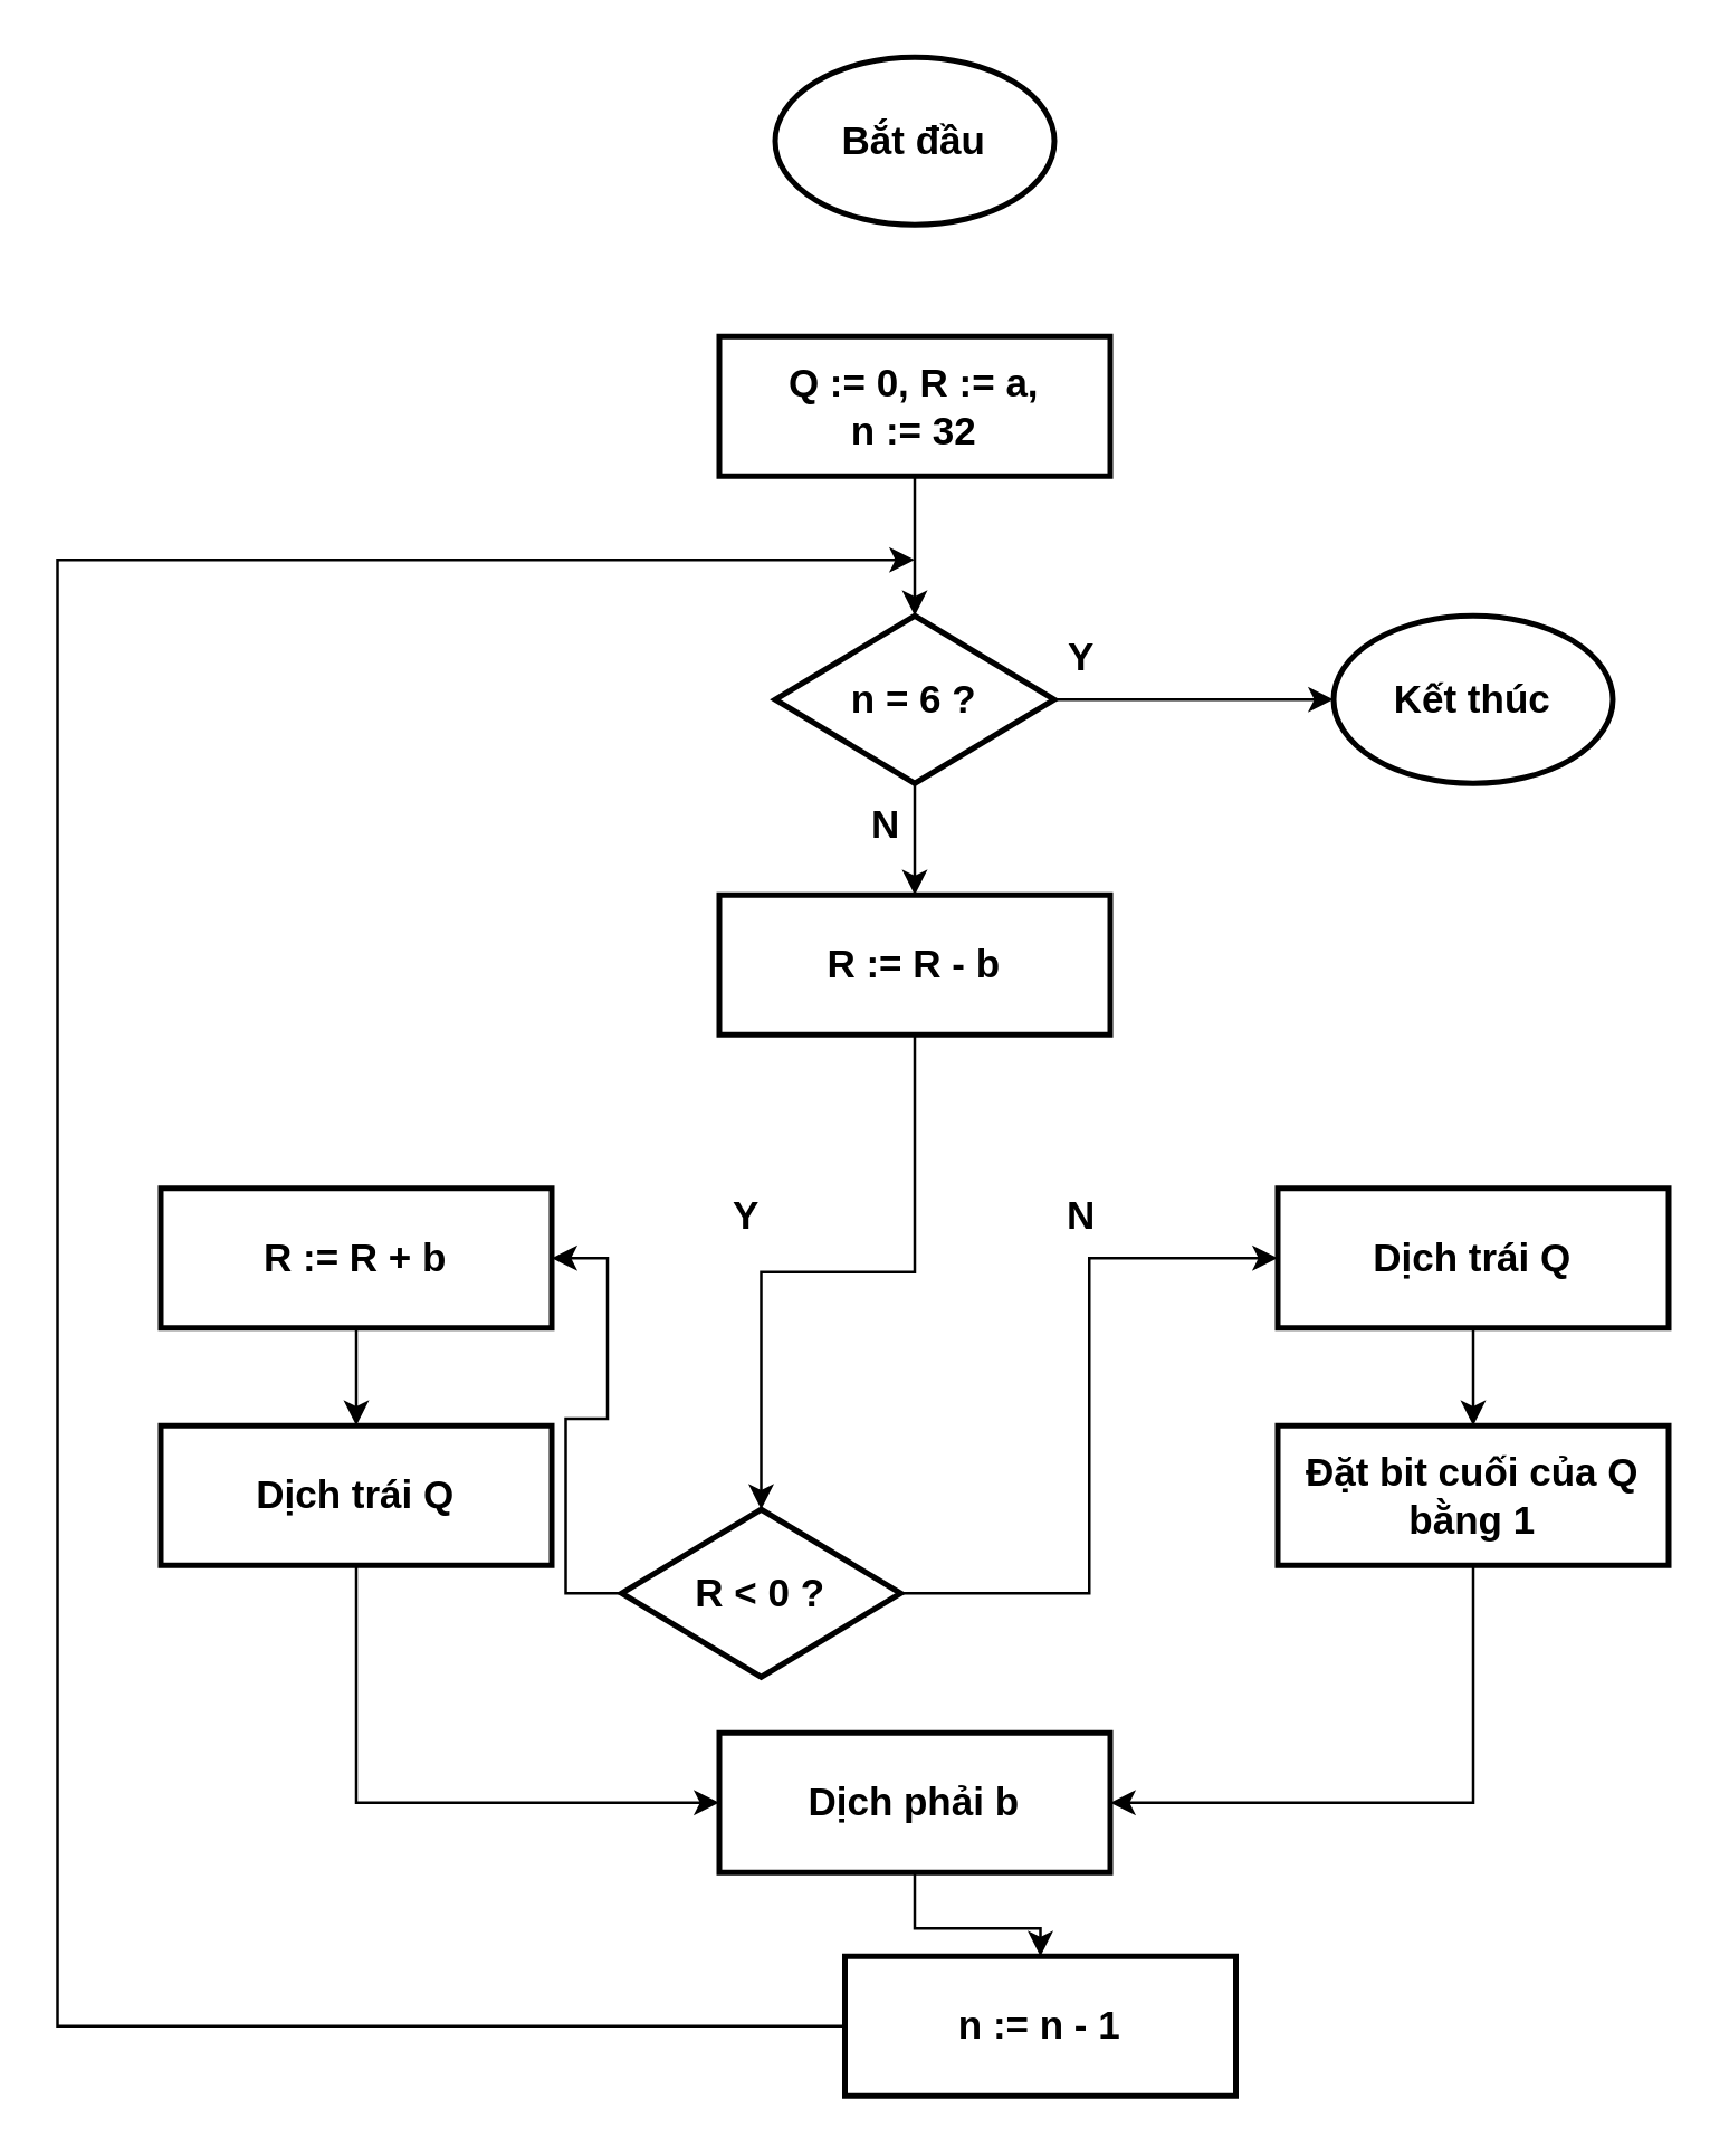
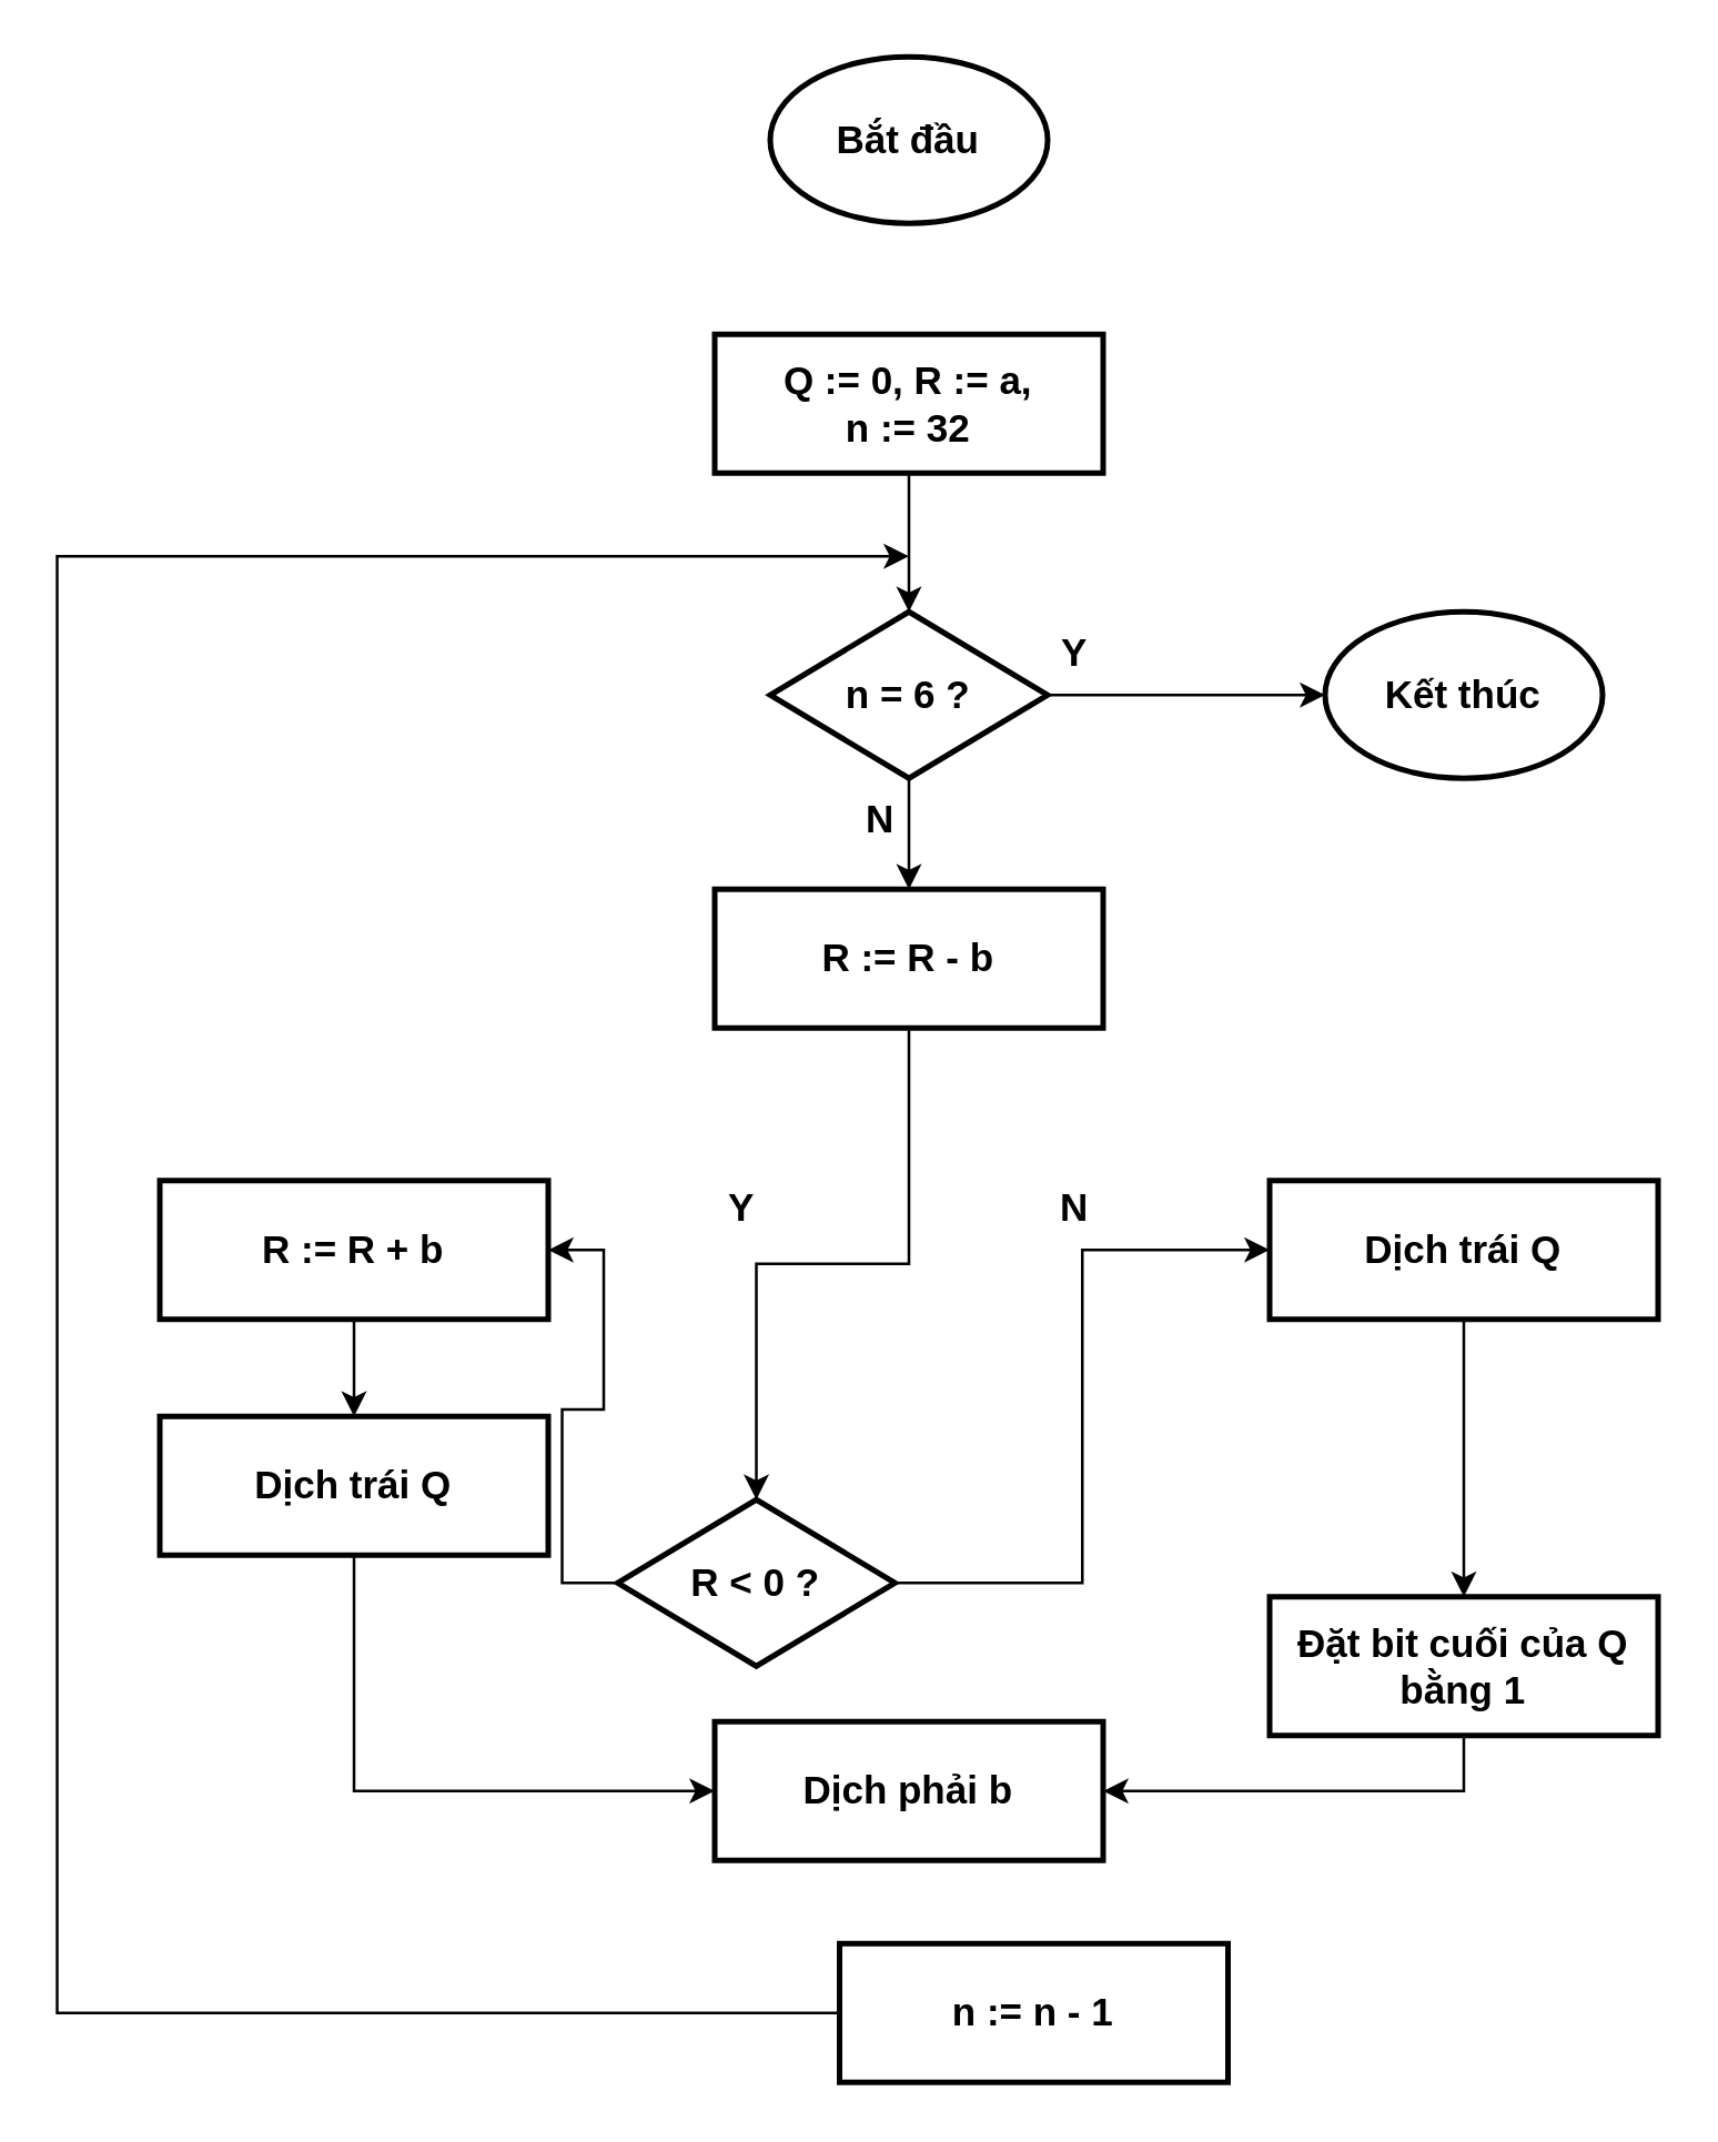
  <mxCell id="0" />
  <mxCell id="1" parent="0" />
  <mxCell id="2" value="Bắt đầu" style="strokeWidth=2;html=1;shape=mxgraph.flowchart.start_1;whiteSpace=wrap;fontStyle=1;fontSize=14;" vertex="1" parent="1"><mxGeometry x="277" y="20" width="100" height="60" as="geometry" /></mxCell>
  <mxCell id="3" value="Q := 0,&amp;nbsp;&lt;span style=&quot;background-color: initial;&quot;&gt;R := a,&lt;/span&gt;&lt;div&gt;&lt;span style=&quot;background-color: initial;&quot;&gt;n := 32&lt;/span&gt;&lt;/div&gt;" style="rounded=0;whiteSpace=wrap;html=1;absoluteArcSize=1;arcSize=14;strokeWidth=2;fontStyle=1;fontSize=14;" vertex="1" parent="1"><mxGeometry x="257" y="120" width="140" height="50" as="geometry" /></mxCell>
  <mxCell id="4" style="edgeStyle=orthogonalEdgeStyle;rounded=0;orthogonalLoop=1;jettySize=auto;html=1;exitX=1;exitY=0.5;exitDx=0;exitDy=0;exitPerimeter=0;" edge="1" parent="1" source="6" target="8"><mxGeometry relative="1" as="geometry" /></mxCell>
  <mxCell id="5" style="edgeStyle=orthogonalEdgeStyle;rounded=0;orthogonalLoop=1;jettySize=auto;html=1;exitX=0.5;exitY=1;exitDx=0;exitDy=0;exitPerimeter=0;entryX=0.5;entryY=0;entryDx=0;entryDy=0;" edge="1" parent="1" source="6" target="10"><mxGeometry relative="1" as="geometry" /></mxCell>
  <mxCell id="6" value="n = 6 ?" style="strokeWidth=2;html=1;shape=mxgraph.flowchart.decision;whiteSpace=wrap;fontStyle=1;fontSize=14;" vertex="1" parent="1"><mxGeometry x="277" y="220" width="100" height="60" as="geometry" /></mxCell>
  <mxCell id="7" style="edgeStyle=orthogonalEdgeStyle;rounded=0;orthogonalLoop=1;jettySize=auto;html=1;exitX=0.5;exitY=1;exitDx=0;exitDy=0;entryX=0.5;entryY=0;entryDx=0;entryDy=0;entryPerimeter=0;" edge="1" parent="1" source="3" target="6"><mxGeometry relative="1" as="geometry" /></mxCell>
  <mxCell id="8" value="Kết thúc" style="strokeWidth=2;html=1;shape=mxgraph.flowchart.start_1;whiteSpace=wrap;fontStyle=1;fontSize=14;" vertex="1" parent="1"><mxGeometry x="477" y="220" width="100" height="60" as="geometry" /></mxCell>
  <mxCell id="9" value="Y" style="text;html=1;align=center;verticalAlign=middle;whiteSpace=wrap;rounded=0;fontStyle=1;fontSize=14;" vertex="1" parent="1"><mxGeometry x="377" y="220" width="20" height="30" as="geometry" /></mxCell>
  <mxCell id="10" value="R := R - b" style="rounded=0;whiteSpace=wrap;html=1;absoluteArcSize=1;arcSize=14;strokeWidth=2;fontStyle=1;fontSize=14;" vertex="1" parent="1"><mxGeometry x="257" y="320" width="140" height="50" as="geometry" /></mxCell>
  <mxCell id="11" value="N" style="text;html=1;align=center;verticalAlign=middle;whiteSpace=wrap;rounded=0;fontStyle=1;fontSize=14;" vertex="1" parent="1"><mxGeometry x="307" y="280" width="20" height="30" as="geometry" /></mxCell>
  <mxCell id="12" style="edgeStyle=orthogonalEdgeStyle;rounded=0;orthogonalLoop=1;jettySize=auto;html=1;exitX=1;exitY=0.5;exitDx=0;exitDy=0;exitPerimeter=0;entryX=0;entryY=0.5;entryDx=0;entryDy=0;" edge="1" parent="1" source="14" target="17"><mxGeometry relative="1" as="geometry" /></mxCell>
  <mxCell id="13" style="edgeStyle=orthogonalEdgeStyle;rounded=0;orthogonalLoop=1;jettySize=auto;html=1;exitX=0;exitY=0.5;exitDx=0;exitDy=0;exitPerimeter=0;entryX=1;entryY=0.5;entryDx=0;entryDy=0;" edge="1" parent="1" source="14" target="20"><mxGeometry relative="1" as="geometry" /></mxCell>
  <mxCell id="14" value="R &amp;lt; 0 ?" style="strokeWidth=2;html=1;shape=mxgraph.flowchart.decision;whiteSpace=wrap;fontStyle=1;fontSize=14;" vertex="1" parent="1"><mxGeometry x="222" y="540" width="100" height="60" as="geometry" /></mxCell>
  <mxCell id="15" style="edgeStyle=orthogonalEdgeStyle;rounded=0;orthogonalLoop=1;jettySize=auto;html=1;exitX=0.5;exitY=1;exitDx=0;exitDy=0;entryX=0.5;entryY=0;entryDx=0;entryDy=0;entryPerimeter=0;" edge="1" parent="1" source="10" target="14"><mxGeometry relative="1" as="geometry" /></mxCell>
  <mxCell id="16" style="edgeStyle=orthogonalEdgeStyle;rounded=0;orthogonalLoop=1;jettySize=auto;html=1;exitX=0.5;exitY=1;exitDx=0;exitDy=0;entryX=0.5;entryY=0;entryDx=0;entryDy=0;" edge="1" parent="1" source="17" target="25"><mxGeometry relative="1" as="geometry" /></mxCell>
  <mxCell id="17" value="Dịch trái Q" style="rounded=0;whiteSpace=wrap;html=1;absoluteArcSize=1;arcSize=14;strokeWidth=2;fontStyle=1;fontSize=14;" vertex="1" parent="1"><mxGeometry x="457" y="425" width="140" height="50" as="geometry" /></mxCell>
  <mxCell id="18" value="N" style="text;html=1;align=center;verticalAlign=middle;whiteSpace=wrap;rounded=0;fontStyle=1;fontSize=14;" vertex="1" parent="1"><mxGeometry x="377" y="420" width="20" height="30" as="geometry" /></mxCell>
  <mxCell id="19" style="edgeStyle=orthogonalEdgeStyle;rounded=0;orthogonalLoop=1;jettySize=auto;html=1;exitX=0.5;exitY=1;exitDx=0;exitDy=0;entryX=0.5;entryY=0;entryDx=0;entryDy=0;" edge="1" parent="1" source="20" target="23"><mxGeometry relative="1" as="geometry" /></mxCell>
  <mxCell id="20" value="R := R + b" style="rounded=0;whiteSpace=wrap;html=1;absoluteArcSize=1;arcSize=14;strokeWidth=2;fontStyle=1;fontSize=14;" vertex="1" parent="1"><mxGeometry x="57" y="425" width="140" height="50" as="geometry" /></mxCell>
  <mxCell id="21" value="Y" style="text;html=1;align=center;verticalAlign=middle;whiteSpace=wrap;rounded=0;fontStyle=1;fontSize=14;" vertex="1" parent="1"><mxGeometry x="257" y="420" width="20" height="30" as="geometry" /></mxCell>
  <mxCell id="22" style="edgeStyle=orthogonalEdgeStyle;rounded=0;orthogonalLoop=1;jettySize=auto;html=1;exitX=0.5;exitY=1;exitDx=0;exitDy=0;entryX=0;entryY=0.5;entryDx=0;entryDy=0;" edge="1" parent="1" source="23" target="27"><mxGeometry relative="1" as="geometry" /></mxCell>
  <mxCell id="23" value="Dịch trái Q" style="rounded=0;whiteSpace=wrap;html=1;absoluteArcSize=1;arcSize=14;strokeWidth=2;fontStyle=1;fontSize=14;" vertex="1" parent="1"><mxGeometry x="57" y="510" width="140" height="50" as="geometry" /></mxCell>
  <mxCell id="24" style="edgeStyle=orthogonalEdgeStyle;rounded=0;orthogonalLoop=1;jettySize=auto;html=1;exitX=0.5;exitY=1;exitDx=0;exitDy=0;entryX=1;entryY=0.5;entryDx=0;entryDy=0;" edge="1" parent="1" source="25" target="27"><mxGeometry relative="1" as="geometry" /></mxCell>
- <mxCell id="25" value="Đặt bit cuối của Q&lt;div&gt;bằng 1&lt;/div&gt;" style="rounded=0;whiteSpace=wrap;html=1;absoluteArcSize=1;arcSize=14;strokeWidth=2;fontStyle=1;fontSize=14;" vertex="1" parent="1"><mxGeometry x="457" y="510" width="140" height="50" as="geometry" /></mxCell>
- <mxCell id="26" style="edgeStyle=orthogonalEdgeStyle;rounded=0;orthogonalLoop=1;jettySize=auto;html=1;exitX=0.5;exitY=1;exitDx=0;exitDy=0;entryX=0.5;entryY=0;entryDx=0;entryDy=0;" edge="1" parent="1" source="27" target="29"><mxGeometry relative="1" as="geometry" /></mxCell>
+ <mxCell id="25" value="Đặt bit cuối của Q&lt;div&gt;bằng 1&lt;/div&gt;" style="rounded=0;whiteSpace=wrap;html=1;absoluteArcSize=1;arcSize=14;strokeWidth=2;fontStyle=1;fontSize=14;" vertex="1" parent="1"><mxGeometry x="457" y="575" width="140" height="50" as="geometry" /></mxCell>
  <mxCell id="27" value="Dịch phải b" style="rounded=0;whiteSpace=wrap;html=1;absoluteArcSize=1;arcSize=14;strokeWidth=2;fontStyle=1;fontSize=14;" vertex="1" parent="1"><mxGeometry x="257" y="620" width="140" height="50" as="geometry" /></mxCell>
  <mxCell id="28" style="edgeStyle=orthogonalEdgeStyle;rounded=0;orthogonalLoop=1;jettySize=auto;html=1;exitX=0;exitY=0.5;exitDx=0;exitDy=0;" edge="1" parent="1" source="29"><mxGeometry relative="1" as="geometry"><mxPoint x="327" y="200" as="targetPoint" /><Array as="points"><mxPoint x="20" y="725" /><mxPoint x="20" y="200" /></Array></mxGeometry></mxCell>
  <mxCell id="29" value="n := n - 1" style="rounded=0;whiteSpace=wrap;html=1;absoluteArcSize=1;arcSize=14;strokeWidth=2;fontStyle=1;fontSize=14;" vertex="1" parent="1"><mxGeometry x="302" y="700" width="140" height="50" as="geometry" /></mxCell>
